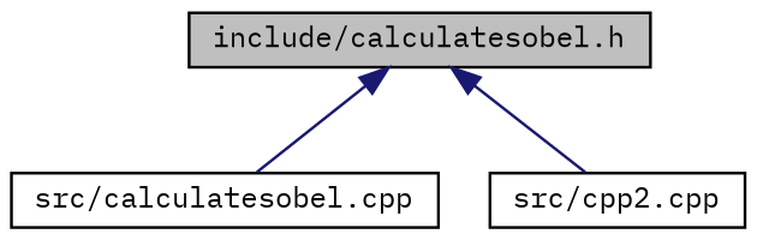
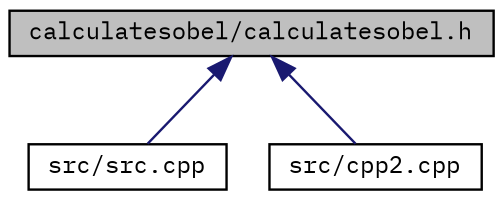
  digraph {
    fontname="IBM Plex Mono"
    node [color=black fillcolor=white fontname="IBM Plex Mono" fontsize=10 shape=record style=filled]
    edge [color=midnightblue dir=back fontname="IBM Plex Mono" fontsize=10 labelfontname=Helvetica labelfontsize=10 style=solid]
-   n1 [fillcolor=grey75 fontcolor=black height=0.2 label="include/calculatesobel.h" width=0.4]
-   n2 [height=0.2 label="src/calculatesobel.cpp" width=0.4]
+   n1 [fillcolor=grey75 fontcolor=black height=0.2 label="calculatesobel/calculatesobel.h" width=0.4]
+   n2 [height=0.2 label="src/src.cpp" width=0.4]
    n3 [height=0.2 label="src/cpp2.cpp" width=0.4]
    n1 -> n2
    n1 -> n3
  }
